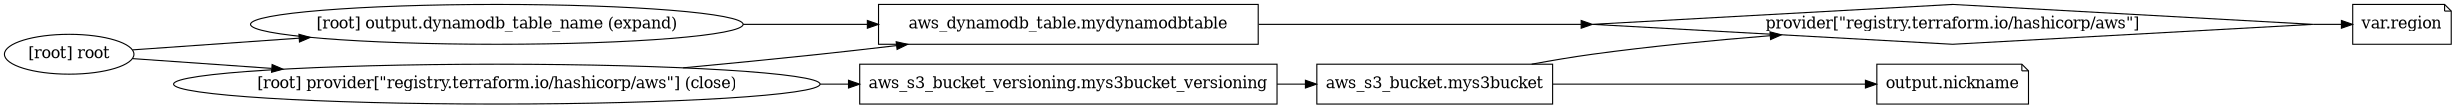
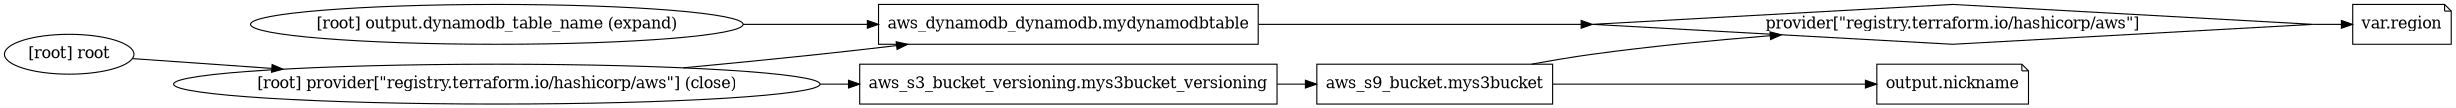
  digraph {
    compound=true
    newrank=true
    rankdir=LR
-   n1 [label="aws_dynamodb_table.mydynamodbtable" shape=box]
+   n1 [label="aws_dynamodb_dynamodb.mydynamodbtable" shape=box]
    n2 [label="provider[\"registry.terraform.io/hashicorp/aws\"]" shape=diamond]
-   n3 [label="aws_s3_bucket.mys3bucket" shape=box]
+   n3 [label="aws_s9_bucket.mys3bucket" shape=box]
    n4 [label="output.nickname" shape=note]
    n5 [label="aws_s3_bucket_versioning.mys3bucket_versioning" shape=box]
    n6 [label="var.region" shape=note]
    "[root] output.dynamodb_table_name (expand)"
    "[root] provider[\"registry.terraform.io/hashicorp/aws\"] (close)"
    "[root] root"
    subgraph sub_1 {
      n1
      n2
      n3
      n4
      n5
      n6
      "[root] output.dynamodb_table_name (expand)"
      "[root] provider[\"registry.terraform.io/hashicorp/aws\"] (close)"
      "[root] root"
    }
    n1 -> n2
    n2 -> n6
    n3 -> n2
    n3 -> n4
    n5 -> n3
    "[root] output.dynamodb_table_name (expand)" -> n1
    "[root] provider[\"registry.terraform.io/hashicorp/aws\"] (close)" -> n1
    "[root] provider[\"registry.terraform.io/hashicorp/aws\"] (close)" -> n5
-   "[root] root" -> "[root] output.dynamodb_table_name (expand)"
    "[root] root" -> "[root] provider[\"registry.terraform.io/hashicorp/aws\"] (close)"
  }
